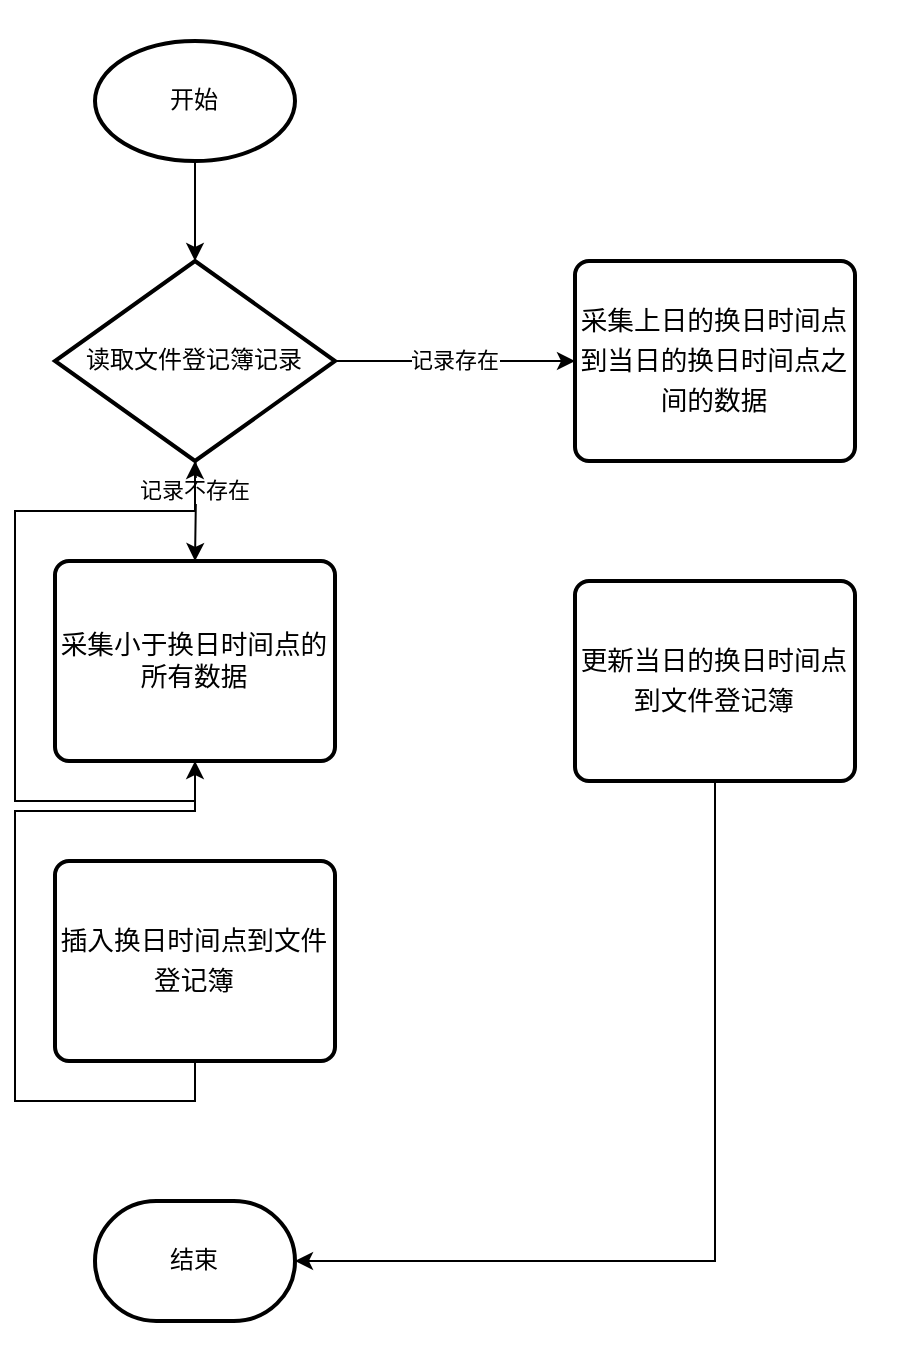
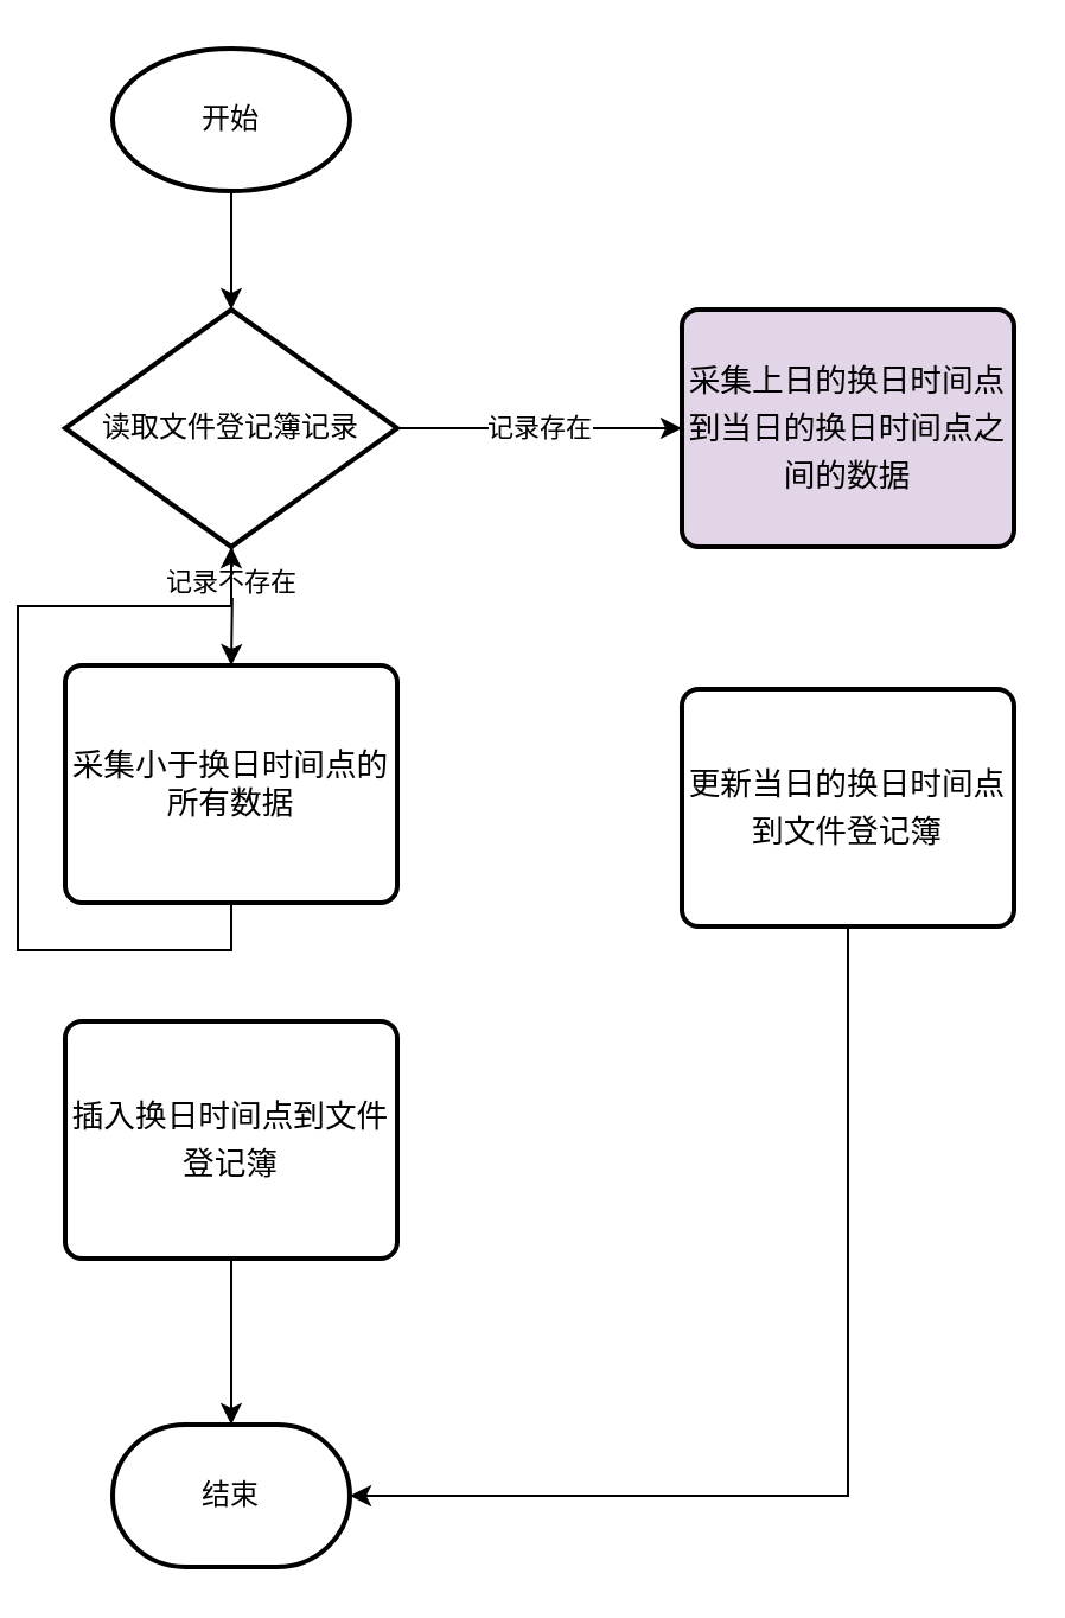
  <mxCell id="0" />
  <mxCell id="1" parent="0" />
  <mxCell id="2" style="edgeStyle=orthogonalEdgeStyle;rounded=0;orthogonalLoop=1;jettySize=auto;html=1;exitX=0.5;exitY=1;exitDx=0;exitDy=0;entryX=0.5;entryY=0;entryDx=0;entryDy=0;" edge="1" parent="1"><mxGeometry relative="1" as="geometry"><mxPoint x="90" y="130" as="targetPoint" /><mxPoint x="90" y="80" as="sourcePoint" /></mxGeometry></mxCell>
  <mxCell id="3" value="记录不存在" style="edgeStyle=orthogonalEdgeStyle;rounded=0;orthogonalLoop=1;jettySize=auto;html=1;exitX=0.5;exitY=1;exitDx=0;exitDy=0;entryX=0.5;entryY=0;entryDx=0;entryDy=0;" edge="1" parent="1" target="6"><mxGeometry relative="1" as="geometry"><mxPoint x="90" y="210" as="sourcePoint" /></mxGeometry></mxCell>
  <mxCell id="4" value="记录存在" style="edgeStyle=orthogonalEdgeStyle;rounded=0;orthogonalLoop=1;jettySize=auto;html=1;exitX=1;exitY=0.5;exitDx=0;exitDy=0;entryX=0;entryY=0.5;entryDx=0;entryDy=0;exitPerimeter=0;" edge="1" parent="1" source="10" target="7"><mxGeometry relative="1" as="geometry"><mxPoint x="160" y="170" as="sourcePoint" /><mxPoint x="260" y="170" as="targetPoint" /></mxGeometry></mxCell>
  <mxCell id="5" style="edgeStyle=orthogonalEdgeStyle;rounded=0;orthogonalLoop=1;jettySize=auto;html=1;exitX=0.5;exitY=1;exitDx=0;exitDy=0;" edge="1" parent="1" source="6" target="10"><mxGeometry relative="1" as="geometry" /></mxCell>
  <mxCell id="6" value="&lt;span style=&quot;font-family: &amp;#34;microsoft yahei ui&amp;#34; , sans-serif ; font-size: 13.333px&quot;&gt;采集小于换日时间点的所有数据&lt;/span&gt;" style="rounded=1;whiteSpace=wrap;html=1;absoluteArcSize=1;arcSize=14;strokeWidth=2;" vertex="1" parent="1"><mxGeometry x="20" y="280" width="140" height="100" as="geometry" /></mxCell>
- <mxCell id="7" value="&lt;span style=&quot;font-size: 10.0pt ; line-height: 150% ; font-family: &amp;#34;microsoft yahei ui&amp;#34; , sans-serif&quot;&gt;采集上日的换日时间点到当日的换日时间点之间的数据&lt;/span&gt;" style="rounded=1;whiteSpace=wrap;html=1;absoluteArcSize=1;arcSize=14;strokeWidth=2;" vertex="1" parent="1"><mxGeometry x="280" y="130" width="140" height="100" as="geometry" /></mxCell>
- <mxCell id="8" style="edgeStyle=orthogonalEdgeStyle;rounded=0;orthogonalLoop=1;jettySize=auto;html=1;exitX=0.5;exitY=1;exitDx=0;exitDy=0;" edge="1" parent="1" source="9" target="6"><mxGeometry relative="1" as="geometry" /></mxCell>
+ <mxCell id="7" value="&lt;span style=&quot;font-size: 10.0pt ; line-height: 150% ; font-family: &amp;#34;microsoft yahei ui&amp;#34; , sans-serif&quot;&gt;采集上日的换日时间点到当日的换日时间点之间的数据&lt;/span&gt;" style="rounded=1;whiteSpace=wrap;html=1;absoluteArcSize=1;arcSize=14;strokeWidth=2;fillColor=#e1d5e7;" vertex="1" parent="1"><mxGeometry x="280" y="130" width="140" height="100" as="geometry" /></mxCell>
+ <mxCell id="8" style="edgeStyle=orthogonalEdgeStyle;rounded=0;orthogonalLoop=1;jettySize=auto;html=1;exitX=0.5;exitY=1;exitDx=0;exitDy=0;entryX=0.5;entryY=0;entryDx=0;entryDy=0;entryPerimeter=0;" edge="1" parent="1" source="9" target="12"><mxGeometry relative="1" as="geometry" /></mxCell>
  <mxCell id="9" value="&lt;span style=&quot;font-size: 10.0pt ; line-height: 150% ; font-family: &amp;#34;microsoft yahei ui&amp;#34; , sans-serif&quot;&gt;插入换日时间点到文件登记簿&lt;/span&gt;" style="rounded=1;whiteSpace=wrap;html=1;absoluteArcSize=1;arcSize=14;strokeWidth=2;" vertex="1" parent="1"><mxGeometry x="20" y="430" width="140" height="100" as="geometry" /></mxCell>
  <mxCell id="10" value="&lt;span&gt;读取文件登记簿记录&lt;/span&gt;" style="strokeWidth=2;html=1;shape=mxgraph.flowchart.decision;whiteSpace=wrap;" vertex="1" parent="1"><mxGeometry x="20" y="130" width="140" height="100" as="geometry" /></mxCell>
  <mxCell id="11" value="&lt;span&gt;开始&lt;/span&gt;" style="strokeWidth=2;html=1;shape=mxgraph.flowchart.start_1;whiteSpace=wrap;" vertex="1" parent="1"><mxGeometry x="40" y="20" width="100" height="60" as="geometry" /></mxCell>
  <mxCell id="12" value="结束" style="strokeWidth=2;html=1;shape=mxgraph.flowchart.terminator;whiteSpace=wrap;" vertex="1" parent="1"><mxGeometry x="40" y="600" width="100" height="60" as="geometry" /></mxCell>
  <mxCell id="13" style="edgeStyle=orthogonalEdgeStyle;rounded=0;orthogonalLoop=1;jettySize=auto;html=1;exitX=0.5;exitY=1;exitDx=0;exitDy=0;entryX=1;entryY=0.5;entryDx=0;entryDy=0;entryPerimeter=0;" edge="1" parent="1" source="14" target="12"><mxGeometry relative="1" as="geometry" /></mxCell>
  <mxCell id="14" value="&lt;span style=&quot;font-size: 10.0pt ; line-height: 150% ; font-family: &amp;#34;microsoft yahei ui&amp;#34; , sans-serif&quot;&gt;更新当日的换日时间点到文件登记簿&lt;/span&gt;" style="rounded=1;whiteSpace=wrap;html=1;absoluteArcSize=1;arcSize=14;strokeWidth=2;" vertex="1" parent="1"><mxGeometry x="280" y="290" width="140" height="100" as="geometry" /></mxCell>
